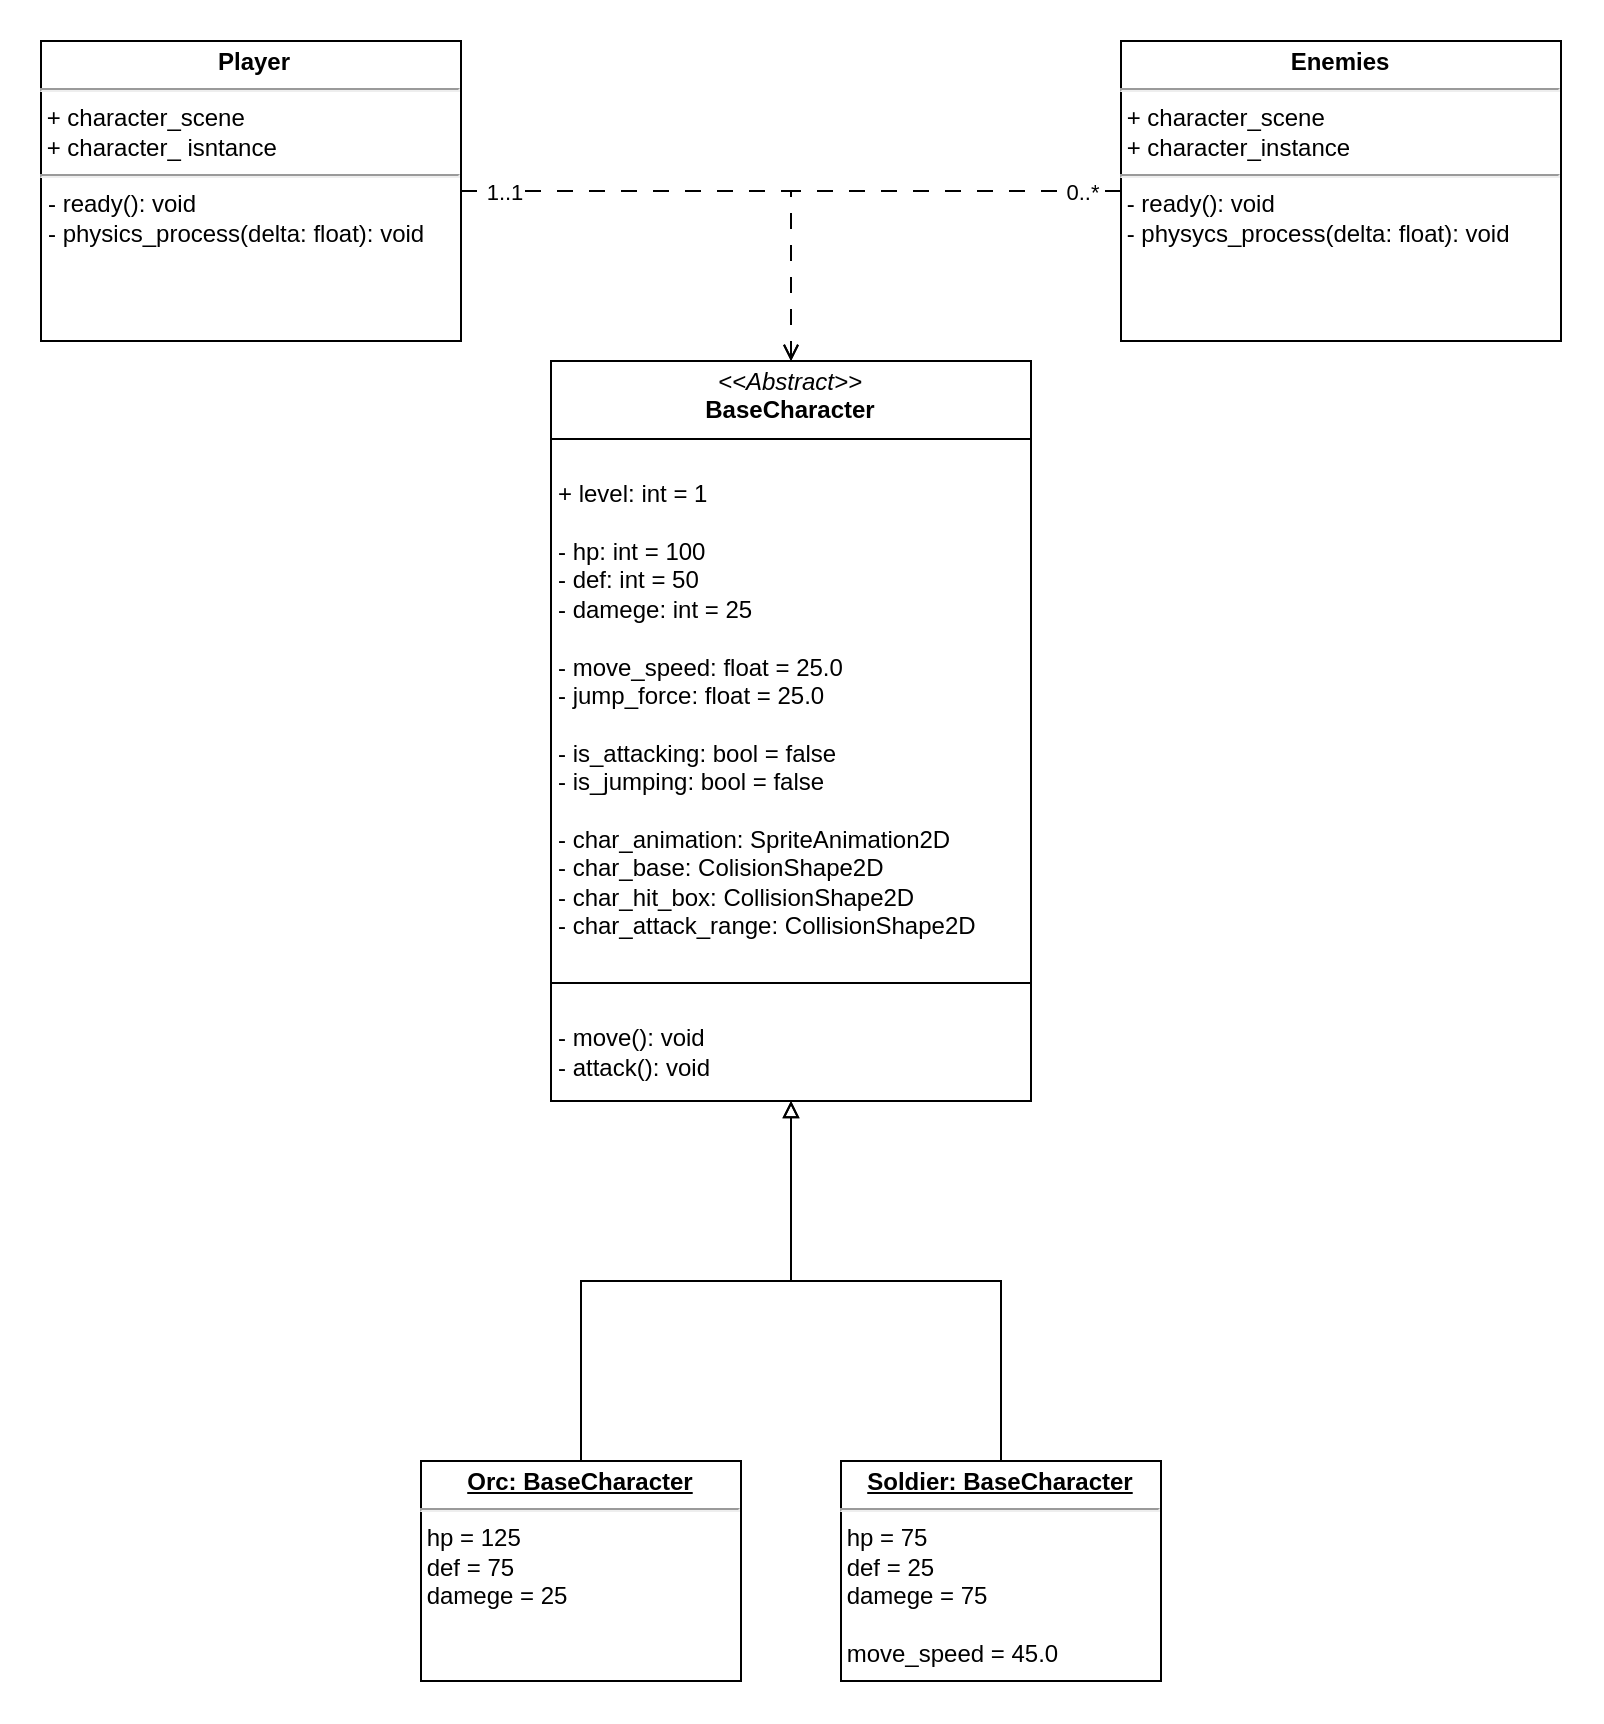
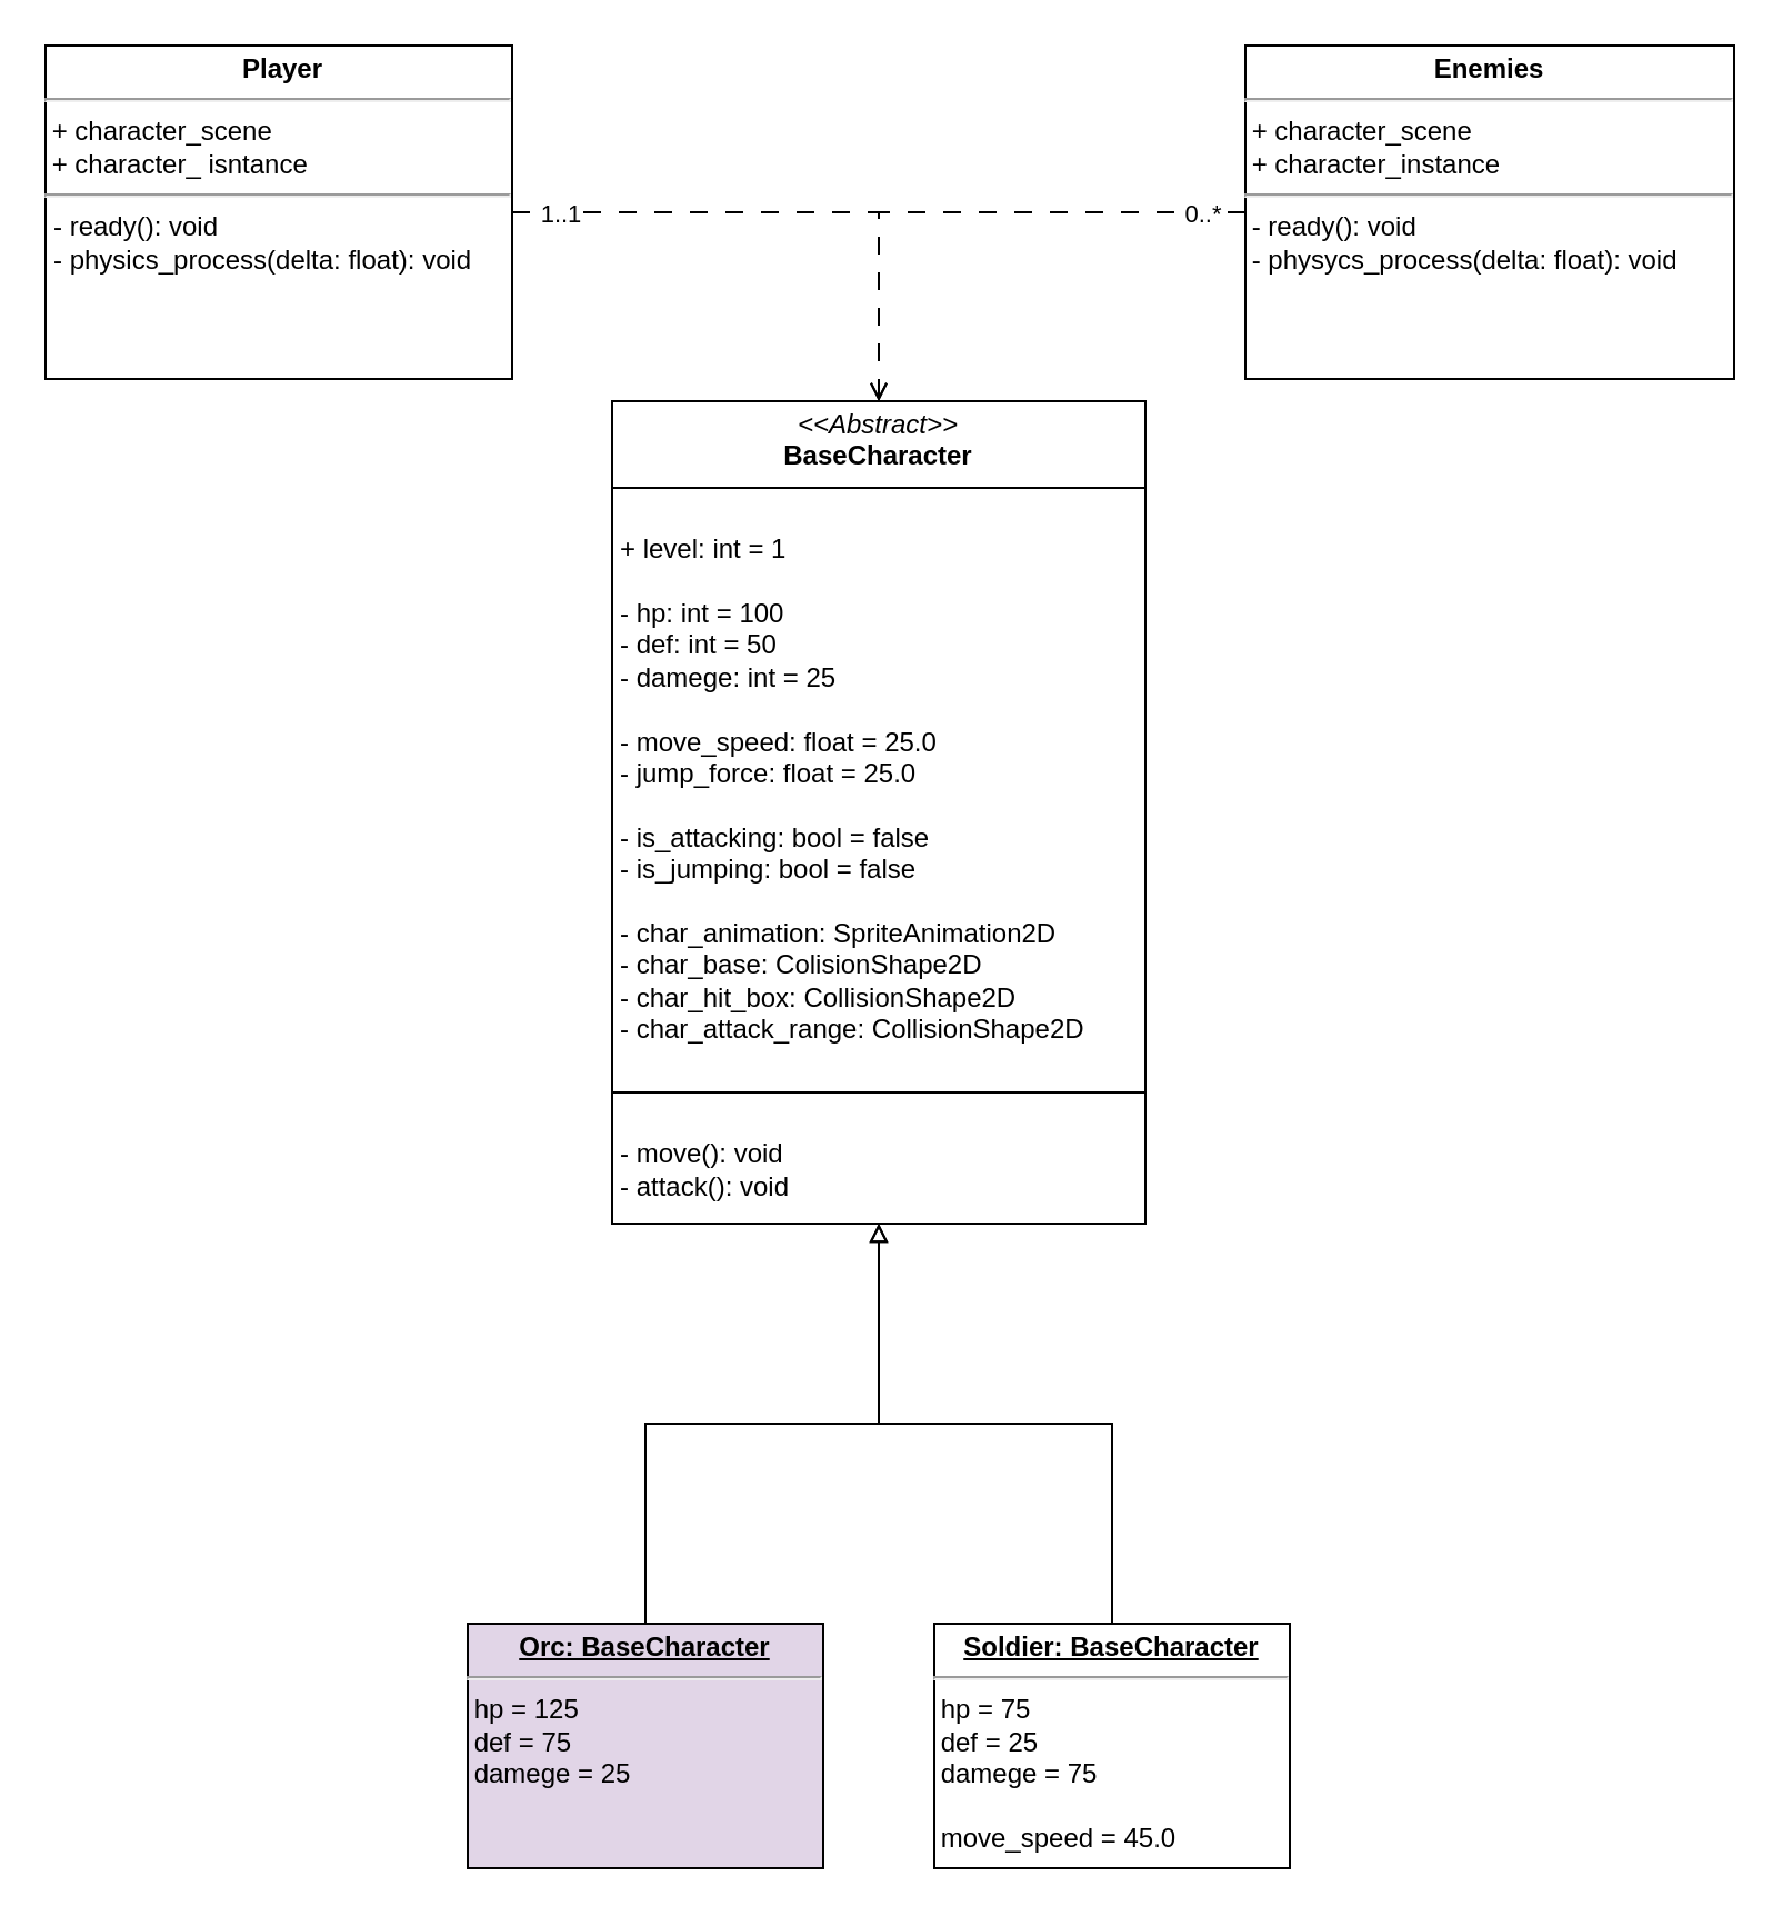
  <mxCell id="0" />
  <mxCell id="1" parent="0" />
  <mxCell id="2" style="edgeStyle=orthogonalEdgeStyle;rounded=0;orthogonalLoop=1;jettySize=auto;html=1;exitX=0.5;exitY=0;exitDx=0;exitDy=0;entryX=0.5;entryY=1;entryDx=0;entryDy=0;endArrow=block;endFill=0;" edge="1" parent="1" source="3" target="4"><mxGeometry relative="1" as="geometry" /></mxCell>
- <mxCell id="3" value="&lt;p style=&quot;margin:0px;margin-top:4px;text-align:center;&quot;&gt;&lt;b&gt;&lt;u&gt;Orc: BaseCharacter&lt;/u&gt;&lt;/b&gt;&lt;/p&gt;&lt;hr&gt;&amp;nbsp;hp = 125&lt;div&gt;&amp;nbsp;def = 75&lt;/div&gt;&lt;div&gt;&amp;nbsp;damege = 25&lt;/div&gt;" style="verticalAlign=top;align=left;overflow=fill;html=1;whiteSpace=wrap;" vertex="1" parent="1"><mxGeometry x="210" y="730" width="160" height="110" as="geometry" /></mxCell>
+ <mxCell id="3" value="&lt;p style=&quot;margin:0px;margin-top:4px;text-align:center;&quot;&gt;&lt;b&gt;&lt;u&gt;Orc: BaseCharacter&lt;/u&gt;&lt;/b&gt;&lt;/p&gt;&lt;hr&gt;&amp;nbsp;hp = 125&lt;div&gt;&amp;nbsp;def = 75&lt;/div&gt;&lt;div&gt;&amp;nbsp;damege = 25&lt;/div&gt;" style="verticalAlign=top;align=left;overflow=fill;html=1;whiteSpace=wrap;fillColor=#e1d5e7;" vertex="1" parent="1"><mxGeometry x="210" y="730" width="160" height="110" as="geometry" /></mxCell>
  <mxCell id="4" value="&lt;p style=&quot;margin:0px;margin-top:4px;text-align:center;&quot;&gt;&lt;i&gt;&amp;lt;&amp;lt;Abstract&amp;gt;&amp;gt;&lt;/i&gt;&lt;br&gt;&lt;b&gt;BaseCharacter&lt;/b&gt;&lt;/p&gt;&lt;hr size=&quot;1&quot; style=&quot;border-style:solid;&quot;&gt;&lt;p style=&quot;margin:0px;margin-left:4px;&quot;&gt;&lt;br&gt;&lt;/p&gt;&lt;p style=&quot;margin:0px;margin-left:4px;&quot;&gt;+ level: int = 1&lt;/p&gt;&lt;p style=&quot;margin:0px;margin-left:4px;&quot;&gt;&lt;br&gt;- hp: int = 100&lt;/p&gt;&lt;p style=&quot;margin:0px;margin-left:4px;&quot;&gt;- def: int = 50&lt;/p&gt;&lt;p style=&quot;margin:0px;margin-left:4px;&quot;&gt;- damege: int = 25&lt;/p&gt;&lt;p style=&quot;margin:0px;margin-left:4px;&quot;&gt;&lt;br&gt;&lt;/p&gt;&lt;p style=&quot;margin:0px;margin-left:4px;&quot;&gt;- move_speed: float = 25.0&lt;/p&gt;&lt;p style=&quot;margin:0px;margin-left:4px;&quot;&gt;- jump_force: float = 25.0&lt;/p&gt;&lt;p style=&quot;margin:0px;margin-left:4px;&quot;&gt;&lt;br&gt;&lt;/p&gt;&lt;p style=&quot;margin:0px;margin-left:4px;&quot;&gt;- is_attacking: bool = false&lt;/p&gt;&lt;p style=&quot;margin:0px;margin-left:4px;&quot;&gt;- is_jumping: bool = false&lt;/p&gt;&lt;p style=&quot;margin:0px;margin-left:4px;&quot;&gt;&lt;br&gt;&lt;/p&gt;&lt;p style=&quot;margin:0px;margin-left:4px;&quot;&gt;- char_animation: SpriteAnimation2D&lt;/p&gt;&lt;p style=&quot;margin:0px;margin-left:4px;&quot;&gt;&lt;span style=&quot;background-color: transparent; color: light-dark(rgb(0, 0, 0), rgb(255, 255, 255));&quot;&gt;- char_base: ColisionShape2D&lt;/span&gt;&lt;/p&gt;&lt;p style=&quot;margin:0px;margin-left:4px;&quot;&gt;- char_hit_box: CollisionShape2D&lt;/p&gt;&lt;p style=&quot;margin: 0px 0px 0px 4px;&quot;&gt;- char_attack_range: CollisionShape2D&lt;/p&gt;&lt;div&gt;&lt;br&gt;&lt;/div&gt;&lt;hr size=&quot;1&quot; style=&quot;border-style:solid;&quot;&gt;&lt;p style=&quot;margin:0px;margin-left:4px;&quot;&gt;&lt;br&gt;&lt;/p&gt;&lt;p style=&quot;margin:0px;margin-left:4px;&quot;&gt;- move(): void&lt;/p&gt;&lt;p style=&quot;margin:0px;margin-left:4px;&quot;&gt;- attack(): void&lt;/p&gt;" style="verticalAlign=top;align=left;overflow=fill;html=1;whiteSpace=wrap;autosize=1;resizeHeight=1;resizeWidth=1;collapsible=0;container=0;" vertex="1" parent="1"><mxGeometry x="275" y="180" width="240" height="370" as="geometry"><mxRectangle x="320" y="200" width="250" height="320" as="alternateBounds" /></mxGeometry></mxCell>
  <mxCell id="5" style="edgeStyle=orthogonalEdgeStyle;rounded=0;orthogonalLoop=1;jettySize=auto;html=1;exitX=0.5;exitY=0;exitDx=0;exitDy=0;entryX=0.5;entryY=1;entryDx=0;entryDy=0;endArrow=block;endFill=0;" edge="1" parent="1" source="6" target="4"><mxGeometry relative="1" as="geometry" /></mxCell>
  <mxCell id="6" value="&lt;p style=&quot;margin:0px;margin-top:4px;text-align:center;&quot;&gt;&lt;b&gt;&lt;u&gt;Soldier: BaseCharacter&lt;/u&gt;&lt;/b&gt;&lt;/p&gt;&lt;hr&gt;&amp;nbsp;hp = 75&lt;div&gt;&amp;nbsp;def = 25&lt;/div&gt;&lt;div&gt;&amp;nbsp;damege = 75&lt;/div&gt;&lt;div&gt;&lt;br&gt;&lt;/div&gt;&lt;div&gt;&amp;nbsp;move_speed = 45.0&lt;/div&gt;" style="verticalAlign=top;align=left;overflow=fill;html=1;whiteSpace=wrap;" vertex="1" parent="1"><mxGeometry x="420" y="730" width="160" height="110" as="geometry" /></mxCell>
  <mxCell id="7" style="edgeStyle=orthogonalEdgeStyle;rounded=0;orthogonalLoop=1;jettySize=auto;html=1;entryX=0.5;entryY=0;entryDx=0;entryDy=0;dashed=1;dashPattern=8 8;endArrow=open;endFill=0;" edge="1" parent="1" source="9" target="4"><mxGeometry relative="1" as="geometry" /></mxCell>
  <mxCell id="8" value="1..1" style="edgeLabel;html=1;align=center;verticalAlign=middle;resizable=0;points=[];" vertex="1" connectable="0" parent="7"><mxGeometry x="-0.891" y="-2" relative="1" as="geometry"><mxPoint x="7" y="-2" as="offset" /></mxGeometry></mxCell>
  <mxCell id="9" value="&lt;p style=&quot;margin:0px;margin-top:4px;text-align:center;&quot;&gt;&lt;/p&gt;&lt;p style=&quot;text-align: center; margin: 0px 0px 0px 4px;&quot;&gt;&lt;b&gt;Player&lt;/b&gt;&lt;/p&gt;&lt;hr&gt;&amp;nbsp;+ character_scene&lt;div&gt;&amp;nbsp;+ character_ isntance&lt;br&gt;&lt;p style=&quot;margin:0px;margin-left:4px;&quot;&gt;&lt;/p&gt;&lt;hr&gt;&lt;p style=&quot;margin:0px;margin-left:4px;&quot;&gt;- ready(): void&lt;/p&gt;&lt;p style=&quot;margin:0px;margin-left:4px;&quot;&gt;- physics_process(delta: float): void&lt;/p&gt;&lt;/div&gt;" style="verticalAlign=top;align=left;overflow=fill;html=1;whiteSpace=wrap;autosize=1;resizeWidth=1;resizeHeight=1;fixedWidth=1;strokeColor=default;fontFamily=Helvetica;fontSize=12;fontColor=default;fillColor=default;" vertex="1" parent="1"><mxGeometry x="20" y="20" width="210" height="150" as="geometry" /></mxCell>
  <mxCell id="10" style="edgeStyle=orthogonalEdgeStyle;rounded=0;orthogonalLoop=1;jettySize=auto;html=1;entryX=0.5;entryY=0;entryDx=0;entryDy=0;startArrow=none;startFill=0;dashed=1;dashPattern=8 8;endArrow=open;endFill=0;" edge="1" parent="1" source="12" target="4"><mxGeometry relative="1" as="geometry" /></mxCell>
  <mxCell id="11" value="0&lt;span style=&quot;background-color: light-dark(#ffffff, var(--ge-dark-color, #121212)); color: light-dark(rgb(0, 0, 0), rgb(255, 255, 255));&quot;&gt;..*&lt;/span&gt;" style="edgeLabel;html=1;align=center;verticalAlign=middle;resizable=0;points=[];" vertex="1" connectable="0" parent="10"><mxGeometry x="-0.893" relative="1" as="geometry"><mxPoint x="-7" as="offset" /></mxGeometry></mxCell>
  <mxCell id="12" value="&lt;p style=&quot;margin:0px;margin-top:4px;text-align:center;&quot;&gt;&lt;b&gt;Enemies&lt;/b&gt;&lt;/p&gt;&lt;hr&gt;&amp;nbsp;+ character_scene&lt;div&gt;&amp;nbsp;+ character_instance&lt;br&gt;&lt;hr&gt;&amp;nbsp;&lt;span style=&quot;background-color: transparent; color: light-dark(rgb(0, 0, 0), rgb(255, 255, 255));&quot;&gt;- ready(): void&lt;/span&gt;&lt;div&gt;&lt;div&gt;&amp;nbsp;- physycs_process(delta: float): void&lt;/div&gt;&lt;/div&gt;&lt;/div&gt;" style="verticalAlign=top;align=left;overflow=fill;html=1;whiteSpace=wrap;resizeHeight=1;resizeWidth=1;autosize=1;autosizeGrid=1;" vertex="1" parent="1"><mxGeometry x="560" y="20" width="220" height="150" as="geometry" /></mxCell>
